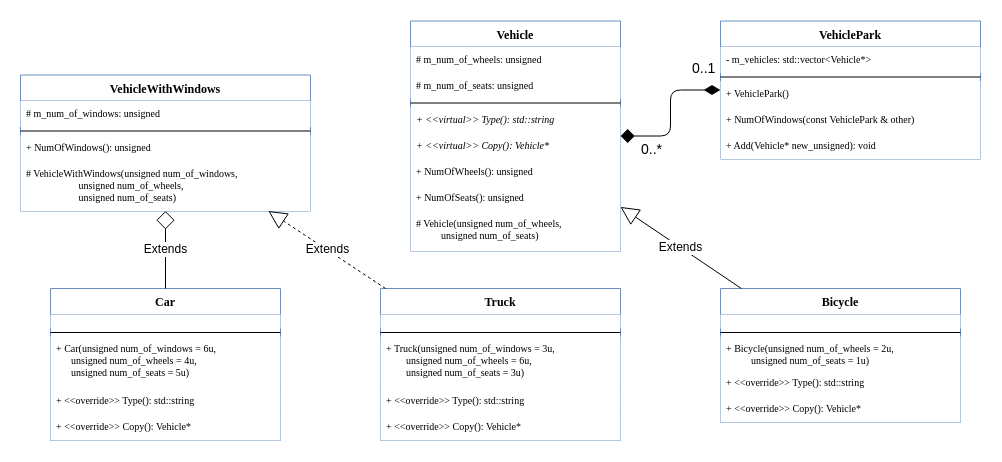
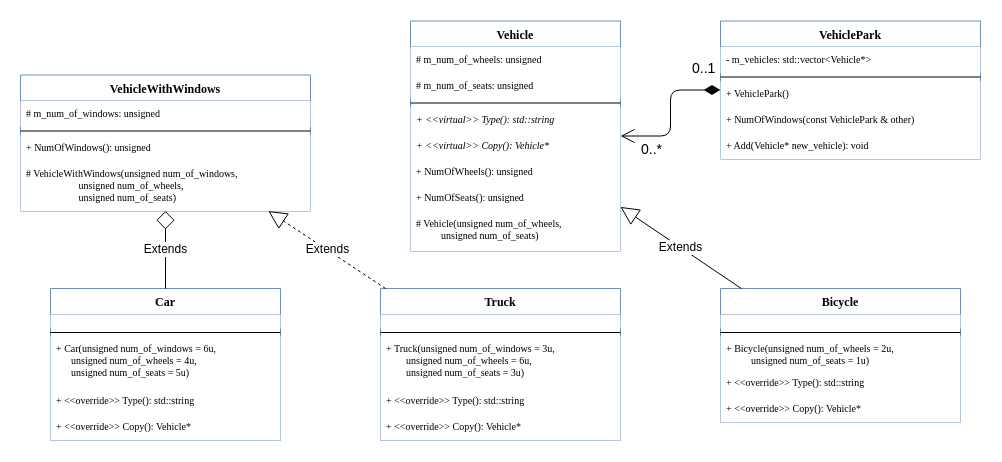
  <mxCell id="0" />
  <mxCell id="1" parent="0" />
  <mxCell id="2" value="Vehicle" style="swimlane;fontStyle=1;align=center;verticalAlign=top;childLayout=stackLayout;horizontal=1;startSize=26;horizontalStack=0;resizeParent=1;resizeParentMax=0;resizeLast=0;collapsible=1;marginBottom=0;fontFamily=Lucida Console;fillColor=none;strokeColor=#6c8ebf;" parent="1" vertex="1"><mxGeometry x="410" y="20.5" width="210" height="230" as="geometry" /></mxCell>
  <mxCell id="3" value="# m_num_of_wheels: unsigned" style="text;strokeColor=none;fillColor=#ffffff;align=left;verticalAlign=top;spacingLeft=4;spacingRight=4;overflow=hidden;rotatable=0;points=[[0,0.5],[1,0.5]];portConstraint=eastwest;fontFamily=Lucida Console;fontStyle=0;fontSize=10;" parent="2" vertex="1"><mxGeometry y="26" width="210" height="26" as="geometry" /></mxCell>
  <mxCell id="4" value="# m_num_of_seats: unsigned" style="text;strokeColor=none;fillColor=#ffffff;align=left;verticalAlign=top;spacingLeft=4;spacingRight=4;overflow=hidden;rotatable=0;points=[[0,0.5],[1,0.5]];portConstraint=eastwest;fontFamily=Lucida Console;fontStyle=0;fontSize=10;" parent="2" vertex="1"><mxGeometry y="52" width="210" height="26" as="geometry" /></mxCell>
  <mxCell id="5" value="" style="line;strokeWidth=1;fillColor=none;align=left;verticalAlign=middle;spacingTop=-1;spacingLeft=3;spacingRight=3;rotatable=0;labelPosition=right;points=[];portConstraint=eastwest;fontFamily=Lucida Console;fontSize=10;" parent="2" vertex="1"><mxGeometry y="78" width="210" height="8" as="geometry" /></mxCell>
  <mxCell id="6" value="+ &lt;&lt;virtual&gt;&gt; Type(): std::string" style="text;strokeColor=none;fillColor=#ffffff;align=left;verticalAlign=top;spacingLeft=4;spacingRight=4;overflow=hidden;rotatable=0;points=[[0,0.5],[1,0.5]];portConstraint=eastwest;fontStyle=2;fontFamily=Lucida Console;fontSize=10;" parent="2" vertex="1"><mxGeometry y="86" width="210" height="26" as="geometry" /></mxCell>
  <mxCell id="7" value="+ &lt;&lt;virtual&gt;&gt; Copy(): Vehicle*" style="text;strokeColor=none;fillColor=#ffffff;align=left;verticalAlign=top;spacingLeft=4;spacingRight=4;overflow=hidden;rotatable=0;points=[[0,0.5],[1,0.5]];portConstraint=eastwest;fontStyle=2;fontFamily=Lucida Console;fontSize=10;" parent="2" vertex="1"><mxGeometry y="112" width="210" height="26" as="geometry" /></mxCell>
  <mxCell id="8" value="+ NumOfWheels(): unsigned" style="text;strokeColor=none;fillColor=#ffffff;align=left;verticalAlign=top;spacingLeft=4;spacingRight=4;overflow=hidden;rotatable=0;points=[[0,0.5],[1,0.5]];portConstraint=eastwest;fontFamily=Lucida Console;fontStyle=0;fontSize=10;" parent="2" vertex="1"><mxGeometry y="138" width="210" height="26" as="geometry" /></mxCell>
  <mxCell id="9" value="+ NumOfSeats(): unsigned" style="text;strokeColor=none;fillColor=#ffffff;align=left;verticalAlign=top;spacingLeft=4;spacingRight=4;overflow=hidden;rotatable=0;points=[[0,0.5],[1,0.5]];portConstraint=eastwest;fontFamily=Lucida Console;fontStyle=0;fontSize=10;" parent="2" vertex="1"><mxGeometry y="164" width="210" height="26" as="geometry" /></mxCell>
  <mxCell id="10" value="# Vehicle(unsigned num_of_wheels, &#10;          unsigned num_of_seats)" style="text;strokeColor=none;fillColor=#ffffff;align=left;verticalAlign=top;spacingLeft=4;spacingRight=4;overflow=hidden;rotatable=0;points=[[0,0.5],[1,0.5]];portConstraint=eastwest;fontFamily=Lucida Console;fontStyle=0;fontSize=10;" parent="2" vertex="1"><mxGeometry y="190" width="210" height="40" as="geometry" /></mxCell>
  <mxCell id="11" value="Bicycle" style="swimlane;fontStyle=1;align=center;verticalAlign=top;childLayout=stackLayout;horizontal=1;startSize=26;horizontalStack=0;resizeParent=1;resizeParentMax=0;resizeLast=0;collapsible=1;marginBottom=0;fontFamily=Lucida Console;fillColor=none;strokeColor=#6c8ebf;" parent="1" vertex="1"><mxGeometry x="720" y="288" width="240" height="134" as="geometry" /></mxCell>
  <mxCell id="12" value="" style="text;strokeColor=none;fillColor=#ffffff;align=left;verticalAlign=middle;spacingTop=-1;spacingLeft=4;spacingRight=4;rotatable=0;labelPosition=right;points=[];portConstraint=eastwest;fontFamily=Lucida Console;fontSize=10;" parent="11" vertex="1"><mxGeometry y="26" width="240" height="14" as="geometry" /></mxCell>
  <mxCell id="13" value="" style="line;strokeWidth=1;fillColor=none;align=left;verticalAlign=middle;spacingTop=-1;spacingLeft=3;spacingRight=3;rotatable=0;labelPosition=right;points=[];portConstraint=eastwest;fontFamily=Lucida Console;fontSize=10;" parent="11" vertex="1"><mxGeometry y="40" width="240" height="8" as="geometry" /></mxCell>
  <mxCell id="14" value="+ Bicycle(unsigned num_of_wheels = 2u, &#10;          unsigned num_of_seats = 1u)" style="text;strokeColor=none;fillColor=#ffffff;align=left;verticalAlign=top;spacingLeft=4;spacingRight=4;overflow=hidden;rotatable=0;points=[[0,0.5],[1,0.5]];portConstraint=eastwest;fontFamily=Lucida Console;fontSize=10;" parent="11" vertex="1"><mxGeometry y="48" width="240" height="34" as="geometry" /></mxCell>
  <mxCell id="15" value="+ &lt;&lt;override&gt;&gt; Type(): std::string" style="text;strokeColor=none;fillColor=#ffffff;align=left;verticalAlign=top;spacingLeft=4;spacingRight=4;overflow=hidden;rotatable=0;points=[[0,0.5],[1,0.5]];portConstraint=eastwest;fontStyle=0;fontFamily=Lucida Console;fontSize=10;" parent="11" vertex="1"><mxGeometry y="82" width="240" height="26" as="geometry" /></mxCell>
  <mxCell id="16" value="+ &lt;&lt;override&gt;&gt; Copy(): Vehicle*" style="text;strokeColor=none;fillColor=#ffffff;align=left;verticalAlign=top;spacingLeft=4;spacingRight=4;overflow=hidden;rotatable=0;points=[[0,0.5],[1,0.5]];portConstraint=eastwest;fontStyle=0;fontFamily=Lucida Console;fontSize=10;" parent="11" vertex="1"><mxGeometry y="108" width="240" height="26" as="geometry" /></mxCell>
  <mxCell id="17" value="VehicleWithWindows" style="swimlane;fontStyle=1;align=center;verticalAlign=top;childLayout=stackLayout;horizontal=1;startSize=26;horizontalStack=0;resizeParent=1;resizeParentMax=0;resizeLast=0;collapsible=1;marginBottom=0;fontFamily=Lucida Console;fillColor=none;strokeColor=#6c8ebf;" parent="1" vertex="1"><mxGeometry x="20" y="74.5" width="290" height="136" as="geometry" /></mxCell>
  <mxCell id="18" value="# m_num_of_windows: unsigned" style="text;strokeColor=none;fillColor=#ffffff;align=left;verticalAlign=top;spacingLeft=4;spacingRight=4;overflow=hidden;rotatable=0;points=[[0,0.5],[1,0.5]];portConstraint=eastwest;fontFamily=Lucida Console;fontSize=10;" parent="17" vertex="1"><mxGeometry y="26" width="290" height="26" as="geometry" /></mxCell>
  <mxCell id="19" value="" style="line;strokeWidth=1;fillColor=none;align=left;verticalAlign=middle;spacingTop=-1;spacingLeft=3;spacingRight=3;rotatable=0;labelPosition=right;points=[];portConstraint=eastwest;fontFamily=Lucida Console;fontSize=10;" parent="17" vertex="1"><mxGeometry y="52" width="290" height="8" as="geometry" /></mxCell>
  <mxCell id="20" value="+ NumOfWindows(): unsigned" style="text;strokeColor=none;fillColor=#ffffff;align=left;verticalAlign=top;spacingLeft=4;spacingRight=4;overflow=hidden;rotatable=0;points=[[0,0.5],[1,0.5]];portConstraint=eastwest;fontFamily=Lucida Console;fontSize=10;" parent="17" vertex="1"><mxGeometry y="60" width="290" height="26" as="geometry" /></mxCell>
  <mxCell id="21" value="# VehicleWithWindows(unsigned num_of_windows,&#10;                     unsigned num_of_wheels, &#10;                     unsigned num_of_seats)" style="text;strokeColor=none;fillColor=#ffffff;align=left;verticalAlign=top;spacingLeft=4;spacingRight=4;overflow=hidden;rotatable=0;points=[[0,0.5],[1,0.5]];portConstraint=eastwest;fontFamily=Lucida Console;fontSize=10;" parent="17" vertex="1"><mxGeometry y="86" width="290" height="50" as="geometry" /></mxCell>
  <mxCell id="22" value="Car" style="swimlane;fontStyle=1;align=center;verticalAlign=top;childLayout=stackLayout;horizontal=1;startSize=26;horizontalStack=0;resizeParent=1;resizeParentMax=0;resizeLast=0;collapsible=1;marginBottom=0;fontFamily=Lucida Console;fontSize=12;fillColor=none;strokeColor=#6c8ebf;" parent="1" vertex="1"><mxGeometry x="50" y="288" width="230" height="152" as="geometry" /></mxCell>
  <mxCell id="23" value="" style="text;strokeColor=none;fillColor=#ffffff;align=left;verticalAlign=middle;spacingTop=-1;spacingLeft=4;spacingRight=4;rotatable=0;labelPosition=right;points=[];portConstraint=eastwest;fontFamily=Lucida Console;fontSize=10;" parent="22" vertex="1"><mxGeometry y="26" width="230" height="14" as="geometry" /></mxCell>
  <mxCell id="24" value="" style="line;strokeWidth=1;fillColor=#ffffff;align=left;verticalAlign=middle;spacingTop=-1;spacingLeft=3;spacingRight=3;rotatable=0;labelPosition=right;points=[];portConstraint=eastwest;fontFamily=Lucida Console;fontSize=10;" parent="22" vertex="1"><mxGeometry y="40" width="230" height="8" as="geometry" /></mxCell>
  <mxCell id="25" value="+ Car(unsigned num_of_windows = 6u,&#10;      unsigned num_of_wheels = 4u, &#10;      unsigned num_of_seats = 5u)" style="text;strokeColor=none;fillColor=#ffffff;align=left;verticalAlign=top;spacingLeft=4;spacingRight=4;overflow=hidden;rotatable=0;points=[[0,0.5],[1,0.5]];portConstraint=eastwest;fontFamily=Lucida Console;fontSize=10;" parent="22" vertex="1"><mxGeometry y="48" width="230" height="52" as="geometry" /></mxCell>
  <mxCell id="26" value="+ &lt;&lt;override&gt;&gt; Type(): std::string" style="text;strokeColor=none;fillColor=#ffffff;align=left;verticalAlign=top;spacingLeft=4;spacingRight=4;overflow=hidden;rotatable=0;points=[[0,0.5],[1,0.5]];portConstraint=eastwest;fontStyle=0;fontFamily=Lucida Console;fontSize=10;" parent="22" vertex="1"><mxGeometry y="100" width="230" height="26" as="geometry" /></mxCell>
  <mxCell id="27" value="+ &lt;&lt;override&gt;&gt; Copy(): Vehicle*" style="text;strokeColor=none;fillColor=#ffffff;align=left;verticalAlign=top;spacingLeft=4;spacingRight=4;overflow=hidden;rotatable=0;points=[[0,0.5],[1,0.5]];portConstraint=eastwest;fontStyle=0;fontFamily=Lucida Console;fontSize=10;" parent="22" vertex="1"><mxGeometry y="126" width="230" height="26" as="geometry" /></mxCell>
  <mxCell id="28" value="Truck" style="swimlane;fontStyle=1;align=center;verticalAlign=top;childLayout=stackLayout;horizontal=1;startSize=26;horizontalStack=0;resizeParent=1;resizeParentMax=0;resizeLast=0;collapsible=1;marginBottom=0;fontFamily=Lucida Console;fontSize=12;fillColor=none;strokeColor=#6c8ebf;" parent="1" vertex="1"><mxGeometry x="380" y="288" width="240" height="152" as="geometry" /></mxCell>
  <mxCell id="29" value="" style="text;strokeColor=none;fillColor=#ffffff;align=left;verticalAlign=middle;spacingTop=-1;spacingLeft=4;spacingRight=4;rotatable=0;labelPosition=right;points=[];portConstraint=eastwest;fontFamily=Lucida Console;fontSize=10;" parent="28" vertex="1"><mxGeometry y="26" width="240" height="14" as="geometry" /></mxCell>
  <mxCell id="30" value="" style="line;strokeWidth=1;fillColor=none;align=left;verticalAlign=middle;spacingTop=-1;spacingLeft=3;spacingRight=3;rotatable=0;labelPosition=right;points=[];portConstraint=eastwest;fontFamily=Lucida Console;fontSize=10;" parent="28" vertex="1"><mxGeometry y="40" width="240" height="8" as="geometry" /></mxCell>
  <mxCell id="31" value="+ Truck(unsigned num_of_windows = 3u,&#10;        unsigned num_of_wheels = 6u, &#10;        unsigned num_of_seats = 3u)" style="text;strokeColor=none;fillColor=#ffffff;align=left;verticalAlign=top;spacingLeft=4;spacingRight=4;overflow=hidden;rotatable=0;points=[[0,0.5],[1,0.5]];portConstraint=eastwest;fontFamily=Lucida Console;fontSize=10;" parent="28" vertex="1"><mxGeometry y="48" width="240" height="52" as="geometry" /></mxCell>
  <mxCell id="32" value="+ &lt;&lt;override&gt;&gt; Type(): std::string" style="text;strokeColor=none;fillColor=#ffffff;align=left;verticalAlign=top;spacingLeft=4;spacingRight=4;overflow=hidden;rotatable=0;points=[[0,0.5],[1,0.5]];portConstraint=eastwest;fontStyle=0;fontFamily=Lucida Console;fontSize=10;" parent="28" vertex="1"><mxGeometry y="100" width="240" height="26" as="geometry" /></mxCell>
  <mxCell id="33" value="+ &lt;&lt;override&gt;&gt; Copy(): Vehicle*" style="text;strokeColor=none;fillColor=#ffffff;align=left;verticalAlign=top;spacingLeft=4;spacingRight=4;overflow=hidden;rotatable=0;points=[[0,0.5],[1,0.5]];portConstraint=eastwest;fontStyle=0;fontFamily=Lucida Console;fontSize=10;" parent="28" vertex="1"><mxGeometry y="126" width="240" height="26" as="geometry" /></mxCell>
  <mxCell id="34" value="VehiclePark" style="swimlane;fontStyle=1;align=center;verticalAlign=top;childLayout=stackLayout;horizontal=1;startSize=26;horizontalStack=0;resizeParent=1;resizeParentMax=0;resizeLast=0;collapsible=1;marginBottom=0;fontFamily=Lucida Console;fillColor=none;strokeColor=#6c8ebf;" parent="1" vertex="1"><mxGeometry x="720" y="20.5" width="260" height="138" as="geometry" /></mxCell>
  <mxCell id="35" value="- m_vehicles: std::vector&lt;Vehicle*&gt;" style="text;strokeColor=none;fillColor=#ffffff;align=left;verticalAlign=top;spacingLeft=4;spacingRight=4;overflow=hidden;rotatable=0;points=[[0,0.5],[1,0.5]];portConstraint=eastwest;fontFamily=Lucida Console;fontSize=10;" parent="34" vertex="1"><mxGeometry y="26" width="260" height="26" as="geometry" /></mxCell>
  <mxCell id="36" value="" style="line;strokeWidth=1;fillColor=none;align=left;verticalAlign=middle;spacingTop=-1;spacingLeft=3;spacingRight=3;rotatable=0;labelPosition=right;points=[];portConstraint=eastwest;fontFamily=Lucida Console;fontSize=10;" parent="34" vertex="1"><mxGeometry y="52" width="260" height="8" as="geometry" /></mxCell>
  <mxCell id="37" value="+ VehiclePark()" style="text;strokeColor=none;fillColor=#ffffff;align=left;verticalAlign=top;spacingLeft=4;spacingRight=4;overflow=hidden;rotatable=0;points=[[0,0.5],[1,0.5]];portConstraint=eastwest;fontFamily=Lucida Console;fontSize=10;" parent="34" vertex="1"><mxGeometry y="60" width="260" height="26" as="geometry" /></mxCell>
  <mxCell id="38" value="+ NumOfWindows(const VehiclePark &amp; other)" style="text;strokeColor=none;fillColor=#ffffff;align=left;verticalAlign=top;spacingLeft=4;spacingRight=4;overflow=hidden;rotatable=0;points=[[0,0.5],[1,0.5]];portConstraint=eastwest;fontFamily=Lucida Console;fontSize=10;" parent="34" vertex="1"><mxGeometry y="86" width="260" height="26" as="geometry" /></mxCell>
- <mxCell id="39" value="+ Add(Vehicle* new_unsigned): void" style="text;strokeColor=none;fillColor=#ffffff;align=left;verticalAlign=top;spacingLeft=4;spacingRight=4;overflow=hidden;rotatable=0;points=[[0,0.5],[1,0.5]];portConstraint=eastwest;fontFamily=Lucida Console;fontSize=10;" parent="34" vertex="1"><mxGeometry y="112" width="260" height="26" as="geometry" /></mxCell>
- <mxCell id="40" value="&lt;font style=&quot;font-size: 14px&quot;&gt;0..1&lt;/font&gt;" style="endArrow=diamond;html=1;endSize=12;startArrow=diamondThin;startSize=14;startFill=1;edgeStyle=orthogonalEdgeStyle;align=left;verticalAlign=bottom;fontFamily=Helvetica;fontSize=12;" parent="1" source="34" target="2" edge="1"><mxGeometry x="-0.589" y="-11" relative="1" as="geometry"><mxPoint x="630" y="194.5" as="sourcePoint" /><mxPoint x="790" y="194.5" as="targetPoint" /><mxPoint as="offset" /></mxGeometry></mxCell>
+ <mxCell id="39" value="+ Add(Vehicle* new_vehicle): void" style="text;strokeColor=none;fillColor=#ffffff;align=left;verticalAlign=top;spacingLeft=4;spacingRight=4;overflow=hidden;rotatable=0;points=[[0,0.5],[1,0.5]];portConstraint=eastwest;fontFamily=Lucida Console;fontSize=10;" parent="34" vertex="1"><mxGeometry y="112" width="260" height="26" as="geometry" /></mxCell>
+ <mxCell id="40" value="&lt;font style=&quot;font-size: 14px&quot;&gt;0..1&lt;/font&gt;" style="endArrow=open;html=1;endSize=12;startArrow=diamondThin;startSize=14;startFill=1;edgeStyle=orthogonalEdgeStyle;align=left;verticalAlign=bottom;fontFamily=Helvetica;fontSize=12;" parent="1" source="34" target="2" edge="1"><mxGeometry x="-0.589" y="-11" relative="1" as="geometry"><mxPoint x="630" y="194.5" as="sourcePoint" /><mxPoint x="790" y="194.5" as="targetPoint" /><mxPoint as="offset" /></mxGeometry></mxCell>
  <mxCell id="41" value="0..*" style="text;html=1;resizable=0;points=[];align=center;verticalAlign=middle;labelBackgroundColor=#ffffff;fontSize=14;" vertex="1" connectable="0" parent="40"><mxGeometry x="0.479" y="-2" relative="1" as="geometry"><mxPoint x="-8" y="15" as="offset" /></mxGeometry></mxCell>
  <mxCell id="42" value="Extends" style="endArrow=block;endSize=16;endFill=0;html=1;fontFamily=Helvetica;fontSize=12;" parent="1" target="2" edge="1" source="11"><mxGeometry width="160" relative="1" as="geometry"><mxPoint x="832.952" y="317.5" as="sourcePoint" /><mxPoint x="750.158" y="210.5" as="targetPoint" /></mxGeometry></mxCell>
  <mxCell id="43" value="Extends" style="endArrow=diamond;endSize=16;endFill=0;html=1;fontFamily=Helvetica;fontSize=12;" parent="1" source="22" target="17" edge="1"><mxGeometry width="160" relative="1" as="geometry"><mxPoint x="896.452" y="437" as="sourcePoint" /><mxPoint x="683.5" y="315.103" as="targetPoint" /></mxGeometry></mxCell>
  <mxCell id="44" value="Extends" style="endArrow=block;endSize=16;endFill=0;html=1;fontFamily=Helvetica;fontSize=12;dashed=1;" parent="1" source="28" target="17" edge="1"><mxGeometry width="160" relative="1" as="geometry"><mxPoint x="802.952" y="325" as="sourcePoint" /><mxPoint x="590" y="203.103" as="targetPoint" /></mxGeometry></mxCell>
